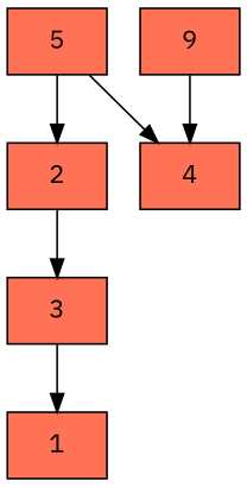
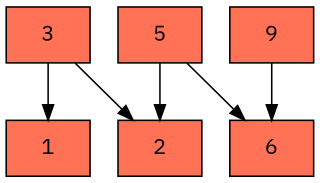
  digraph {
    fontname="IBM Plex Sans"
    node [fillcolor=coral1 fontname="IBM Plex Sans" shape=record style=filled]
    edge [fontname="IBM Plex Sans"]
    n1 [label=5]
    n2 [label=2]
-   n3 [label=4]
+   n3 [label=6]
    n4 [label=3]
    n5 [label=1]
    n6 [label=9]
    n1 -> n2
    n1 -> n3
-   n2 -> n4
+   n4 -> n2
    n4 -> n5
    n6 -> n3
  }
